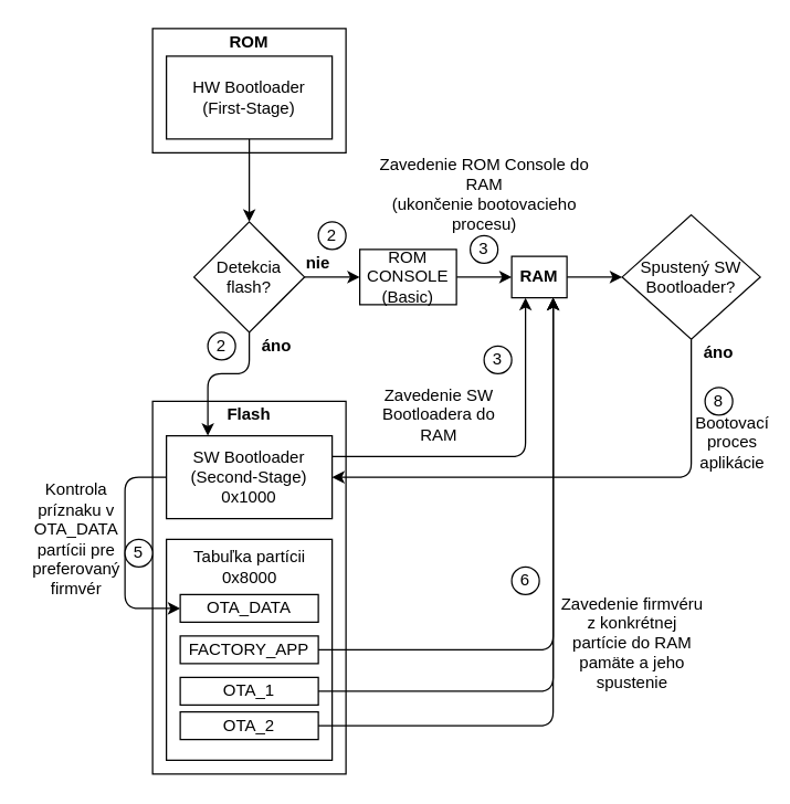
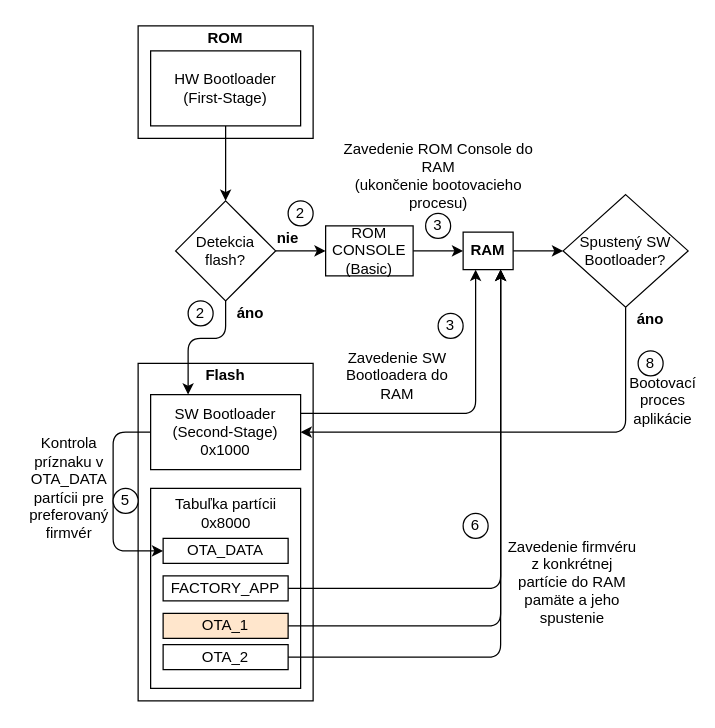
  <mxCell id="0" />
  <mxCell id="1" parent="0" />
  <mxCell id="2" value="" style="rounded=0;whiteSpace=wrap;html=1;" vertex="1" parent="1"><mxGeometry x="110" y="20" width="140" height="90" as="geometry" /></mxCell>
  <mxCell id="3" value="" style="edgeStyle=orthogonalEdgeStyle;rounded=0;orthogonalLoop=1;jettySize=auto;html=1;" edge="1" parent="1" source="4" target="6"><mxGeometry relative="1" as="geometry" /></mxCell>
  <mxCell id="4" value="HW Bootloader&lt;br&gt;(First-Stage)" style="rounded=0;whiteSpace=wrap;html=1;" vertex="1" parent="1"><mxGeometry x="120" y="40" width="120" height="60" as="geometry" /></mxCell>
  <mxCell id="5" value="" style="edgeStyle=orthogonalEdgeStyle;rounded=0;orthogonalLoop=1;jettySize=auto;html=1;" edge="1" parent="1" source="6" target="11"><mxGeometry relative="1" as="geometry" /></mxCell>
  <mxCell id="6" value="Detekcia flash?" style="rhombus;whiteSpace=wrap;html=1;" vertex="1" parent="1"><mxGeometry x="140" y="160" width="80" height="80" as="geometry" /></mxCell>
  <mxCell id="7" value="" style="rounded=0;whiteSpace=wrap;html=1;" vertex="1" parent="1"><mxGeometry x="110" y="290" width="140" height="270" as="geometry" /></mxCell>
  <mxCell id="8" value="SW Bootloader&lt;br&gt;(Second-Stage)&lt;br&gt;0x1000" style="rounded=0;whiteSpace=wrap;html=1;" vertex="1" parent="1"><mxGeometry x="120" y="315" width="120" height="60" as="geometry" /></mxCell>
  <mxCell id="9" value="" style="endArrow=classic;html=1;entryX=0.25;entryY=0;entryDx=0;entryDy=0;exitX=0.5;exitY=1;exitDx=0;exitDy=0;" edge="1" parent="1" source="6" target="8"><mxGeometry width="50" height="50" relative="1" as="geometry"><mxPoint x="250" y="260" as="sourcePoint" /><mxPoint x="300" y="210" as="targetPoint" /><Array as="points"><mxPoint x="180" y="270" /><mxPoint x="150" y="270" /></Array></mxGeometry></mxCell>
  <mxCell id="10" value="" style="edgeStyle=orthogonalEdgeStyle;rounded=0;orthogonalLoop=1;jettySize=auto;html=1;" edge="1" parent="1" source="11" target="13"><mxGeometry relative="1" as="geometry" /></mxCell>
  <mxCell id="11" value="ROM CONSOLE&lt;br&gt;(Basic)" style="rounded=0;whiteSpace=wrap;html=1;" vertex="1" parent="1"><mxGeometry x="260" y="180" width="70" height="40" as="geometry" /></mxCell>
  <mxCell id="12" value="" style="edgeStyle=orthogonalEdgeStyle;rounded=0;orthogonalLoop=1;jettySize=auto;html=1;" edge="1" parent="1" source="13" target="14"><mxGeometry relative="1" as="geometry" /></mxCell>
  <mxCell id="13" value="&lt;b&gt;RAM&lt;/b&gt;" style="rounded=0;whiteSpace=wrap;html=1;" vertex="1" parent="1"><mxGeometry x="370" y="185" width="40" height="30" as="geometry" /></mxCell>
  <mxCell id="14" value="Spustený SW Bootloader?" style="rhombus;whiteSpace=wrap;html=1;" vertex="1" parent="1"><mxGeometry x="450" y="155" width="100" height="90" as="geometry" /></mxCell>
  <mxCell id="15" value="" style="endArrow=classic;html=1;entryX=1;entryY=0.5;entryDx=0;entryDy=0;exitX=0.5;exitY=1;exitDx=0;exitDy=0;" edge="1" parent="1" source="14" target="8"><mxGeometry width="50" height="50" relative="1" as="geometry"><mxPoint x="400" y="300" as="sourcePoint" /><mxPoint x="450" y="250" as="targetPoint" /><Array as="points"><mxPoint x="500" y="345" /></Array></mxGeometry></mxCell>
  <mxCell id="16" value="" style="endArrow=classic;html=1;entryX=0.25;entryY=1;entryDx=0;entryDy=0;exitX=1;exitY=0.25;exitDx=0;exitDy=0;" edge="1" parent="1" source="8" target="13"><mxGeometry width="50" height="50" relative="1" as="geometry"><mxPoint x="350" y="310" as="sourcePoint" /><mxPoint x="400" y="260" as="targetPoint" /><Array as="points"><mxPoint x="380" y="330" /></Array></mxGeometry></mxCell>
  <mxCell id="17" value="" style="rounded=0;whiteSpace=wrap;html=1;" vertex="1" parent="1"><mxGeometry x="120" y="390" width="120" height="160" as="geometry" /></mxCell>
  <mxCell id="18" value="Tabuľka partícii&lt;br&gt;0x8000" style="text;html=1;strokeColor=none;fillColor=none;align=center;verticalAlign=middle;whiteSpace=wrap;rounded=0;" vertex="1" parent="1"><mxGeometry x="127.5" y="400" width="105" height="20" as="geometry" /></mxCell>
  <mxCell id="19" value="OTA_DATA" style="rounded=0;whiteSpace=wrap;html=1;" vertex="1" parent="1"><mxGeometry x="130" y="430" width="100" height="20" as="geometry" /></mxCell>
  <mxCell id="20" value="FACTORY_APP" style="rounded=0;whiteSpace=wrap;html=1;" vertex="1" parent="1"><mxGeometry x="130" y="460" width="100" height="20" as="geometry" /></mxCell>
- <mxCell id="21" value="OTA_1" style="rounded=0;whiteSpace=wrap;html=1;" vertex="1" parent="1"><mxGeometry x="130" y="490" width="100" height="20" as="geometry" /></mxCell>
+ <mxCell id="21" value="OTA_1" style="rounded=0;whiteSpace=wrap;html=1;fillColor=#ffe6cc;" vertex="1" parent="1"><mxGeometry x="130" y="490" width="100" height="20" as="geometry" /></mxCell>
  <mxCell id="22" value="OTA_2" style="rounded=0;whiteSpace=wrap;html=1;" vertex="1" parent="1"><mxGeometry x="130" y="515" width="100" height="20" as="geometry" /></mxCell>
  <mxCell id="23" value="" style="endArrow=classic;html=1;exitX=0;exitY=0.5;exitDx=0;exitDy=0;entryX=0;entryY=0.5;entryDx=0;entryDy=0;" edge="1" parent="1" source="8" target="19"><mxGeometry width="50" height="50" relative="1" as="geometry"><mxPoint x="210" y="410" as="sourcePoint" /><mxPoint x="260" y="360" as="targetPoint" /><Array as="points"><mxPoint x="90" y="345" /><mxPoint x="90" y="440" /></Array></mxGeometry></mxCell>
  <mxCell id="24" value="" style="endArrow=classic;html=1;entryX=0.75;entryY=1;entryDx=0;entryDy=0;exitX=1;exitY=0.5;exitDx=0;exitDy=0;" edge="1" parent="1" source="20" target="13"><mxGeometry width="50" height="50" relative="1" as="geometry"><mxPoint x="290" y="490" as="sourcePoint" /><mxPoint x="340" y="440" as="targetPoint" /><Array as="points"><mxPoint x="400" y="470" /></Array></mxGeometry></mxCell>
  <mxCell id="25" value="" style="endArrow=classic;html=1;exitX=1;exitY=0.5;exitDx=0;exitDy=0;entryX=0.75;entryY=1;entryDx=0;entryDy=0;" edge="1" parent="1" source="21" target="13"><mxGeometry width="50" height="50" relative="1" as="geometry"><mxPoint x="290" y="500" as="sourcePoint" /><mxPoint x="340" y="450" as="targetPoint" /><Array as="points"><mxPoint x="400" y="500" /></Array></mxGeometry></mxCell>
  <mxCell id="26" value="" style="endArrow=classic;html=1;exitX=1;exitY=0.5;exitDx=0;exitDy=0;entryX=0.75;entryY=1;entryDx=0;entryDy=0;" edge="1" parent="1" source="22" target="13"><mxGeometry width="50" height="50" relative="1" as="geometry"><mxPoint x="300" y="470" as="sourcePoint" /><mxPoint x="350" y="420" as="targetPoint" /><Array as="points"><mxPoint x="400" y="525" /></Array></mxGeometry></mxCell>
  <mxCell id="27" value="&lt;b&gt;áno&lt;/b&gt;" style="text;html=1;strokeColor=none;fillColor=none;align=center;verticalAlign=middle;whiteSpace=wrap;rounded=0;" vertex="1" parent="1"><mxGeometry x="180" y="240" width="40" height="20" as="geometry" /></mxCell>
  <mxCell id="28" value="&lt;b&gt;nie&lt;/b&gt;" style="text;html=1;strokeColor=none;fillColor=none;align=center;verticalAlign=middle;whiteSpace=wrap;rounded=0;" vertex="1" parent="1"><mxGeometry x="210" y="180" width="40" height="20" as="geometry" /></mxCell>
  <mxCell id="29" value="2" style="ellipse;whiteSpace=wrap;html=1;aspect=fixed;" vertex="1" parent="1"><mxGeometry x="230" y="160" width="20" height="20" as="geometry" /></mxCell>
  <mxCell id="30" value="2" style="ellipse;whiteSpace=wrap;html=1;aspect=fixed;" vertex="1" parent="1"><mxGeometry x="150" y="240" width="20" height="20" as="geometry" /></mxCell>
  <mxCell id="31" value="Zavedenie ROM Console do RAM&lt;br&gt;(ukončenie bootovacieho procesu)" style="text;html=1;strokeColor=none;fillColor=none;align=center;verticalAlign=middle;whiteSpace=wrap;rounded=0;" vertex="1" parent="1"><mxGeometry x="272.5" y="130" width="155" height="20" as="geometry" /></mxCell>
  <mxCell id="32" value="3" style="ellipse;whiteSpace=wrap;html=1;aspect=fixed;" vertex="1" parent="1"><mxGeometry x="340" y="170" width="20" height="20" as="geometry" /></mxCell>
  <mxCell id="33" value="3" style="ellipse;whiteSpace=wrap;html=1;aspect=fixed;" vertex="1" parent="1"><mxGeometry x="350" y="250" width="20" height="20" as="geometry" /></mxCell>
  <mxCell id="34" value="Zavedenie SW Bootloadera do RAM" style="text;html=1;strokeColor=none;fillColor=none;align=center;verticalAlign=middle;whiteSpace=wrap;rounded=0;" vertex="1" parent="1"><mxGeometry x="265" y="290" width="105" height="20" as="geometry" /></mxCell>
  <mxCell id="35" value="&lt;b&gt;áno&lt;/b&gt;" style="text;html=1;strokeColor=none;fillColor=none;align=center;verticalAlign=middle;whiteSpace=wrap;rounded=0;" vertex="1" parent="1"><mxGeometry x="500" y="245" width="40" height="20" as="geometry" /></mxCell>
  <mxCell id="36" value="Bootovací proces aplikácie" style="text;html=1;strokeColor=none;fillColor=none;align=center;verticalAlign=middle;whiteSpace=wrap;rounded=0;" vertex="1" parent="1"><mxGeometry x="510" y="310" width="40" height="20" as="geometry" /></mxCell>
  <mxCell id="37" value="Kontrola príznaku v OTA_DATA partícii pre preferovaný firmvér" style="text;html=1;strokeColor=none;fillColor=none;align=center;verticalAlign=middle;whiteSpace=wrap;rounded=0;" vertex="1" parent="1"><mxGeometry x="20" y="380" width="70" height="20" as="geometry" /></mxCell>
  <mxCell id="38" value="Zavedenie firmvéru z konkrétnej partície do RAM pamäte a jeho spustenie" style="text;html=1;strokeColor=none;fillColor=none;align=center;verticalAlign=middle;whiteSpace=wrap;rounded=0;" vertex="1" parent="1"><mxGeometry x="405" y="430" width="105" height="70" as="geometry" /></mxCell>
  <mxCell id="39" value="8" style="ellipse;whiteSpace=wrap;html=1;aspect=fixed;" vertex="1" parent="1"><mxGeometry x="510" y="280" width="20" height="20" as="geometry" /></mxCell>
  <mxCell id="40" value="5" style="ellipse;whiteSpace=wrap;html=1;aspect=fixed;" vertex="1" parent="1"><mxGeometry x="90" y="390" width="20" height="20" as="geometry" /></mxCell>
  <mxCell id="41" value="6" style="ellipse;whiteSpace=wrap;html=1;aspect=fixed;" vertex="1" parent="1"><mxGeometry x="370" y="410" width="20" height="20" as="geometry" /></mxCell>
  <mxCell id="42" value="&lt;b&gt;ROM&lt;/b&gt;" style="text;html=1;strokeColor=none;fillColor=none;align=center;verticalAlign=middle;whiteSpace=wrap;rounded=0;" vertex="1" parent="1"><mxGeometry x="160" y="20" width="40" height="20" as="geometry" /></mxCell>
  <mxCell id="43" value="&lt;b&gt;Flash&lt;/b&gt;" style="text;html=1;strokeColor=none;fillColor=none;align=center;verticalAlign=middle;whiteSpace=wrap;rounded=0;" vertex="1" parent="1"><mxGeometry x="160" y="290" width="40" height="20" as="geometry" /></mxCell>
